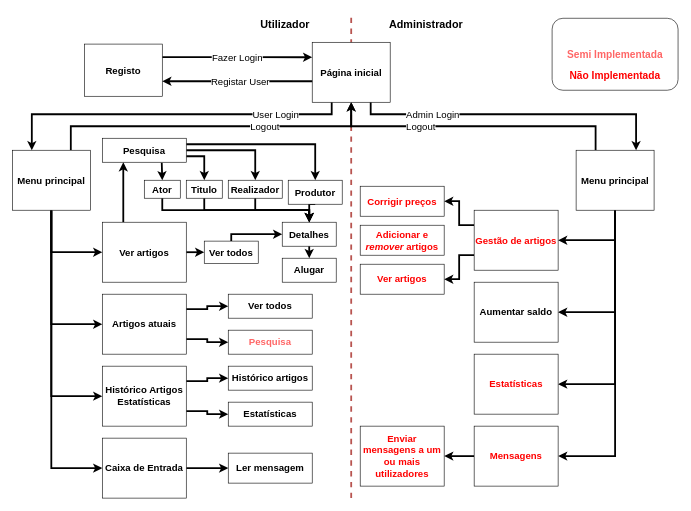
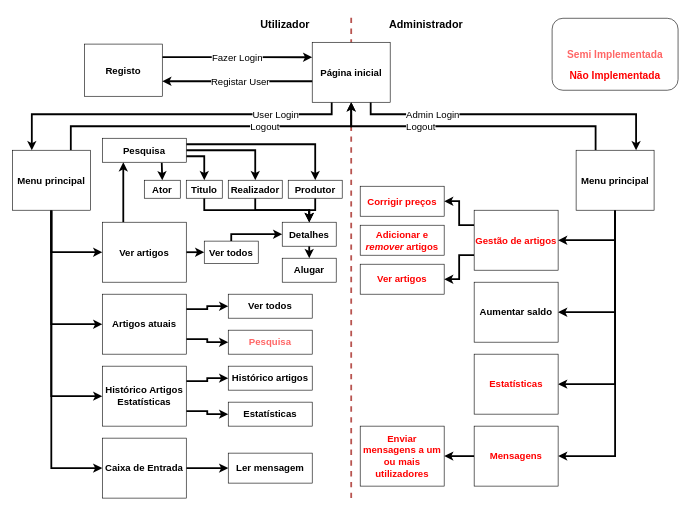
  <mxCell id="0" />
  <mxCell id="1" parent="0" />
  <mxCell id="2" value="" style="endArrow=none;dashed=1;html=1;strokeWidth=3;fillColor=#f8cecc;strokeColor=#b85450;" parent="1" edge="1"><mxGeometry width="50" height="50" relative="1" as="geometry"><mxPoint x="585" y="830" as="sourcePoint" /><mxPoint x="585" y="20" as="targetPoint" /></mxGeometry></mxCell>
  <mxCell id="3" style="edgeStyle=orthogonalEdgeStyle;rounded=0;orthogonalLoop=1;jettySize=auto;html=1;exitX=0.5;exitY=1;exitDx=0;exitDy=0;entryX=0;entryY=0.5;entryDx=0;entryDy=0;strokeWidth=3;" parent="1" source="9" target="25" edge="1"><mxGeometry relative="1" as="geometry" /></mxCell>
  <mxCell id="4" style="edgeStyle=orthogonalEdgeStyle;rounded=0;orthogonalLoop=1;jettySize=auto;html=1;exitX=0.5;exitY=1;exitDx=0;exitDy=0;entryX=0;entryY=0.5;entryDx=0;entryDy=0;strokeWidth=3;" parent="1" source="9" target="28" edge="1"><mxGeometry relative="1" as="geometry" /></mxCell>
  <mxCell id="5" style="edgeStyle=orthogonalEdgeStyle;rounded=0;orthogonalLoop=1;jettySize=auto;html=1;exitX=0.5;exitY=1;exitDx=0;exitDy=0;entryX=0;entryY=0.5;entryDx=0;entryDy=0;strokeWidth=3;" parent="1" source="9" target="31" edge="1"><mxGeometry relative="1" as="geometry" /></mxCell>
  <mxCell id="6" style="edgeStyle=orthogonalEdgeStyle;rounded=0;orthogonalLoop=1;jettySize=auto;html=1;exitX=0.5;exitY=1;exitDx=0;exitDy=0;entryX=0;entryY=0.5;entryDx=0;entryDy=0;strokeWidth=3;" parent="1" source="9" target="33" edge="1"><mxGeometry relative="1" as="geometry" /></mxCell>
  <mxCell id="7" style="edgeStyle=orthogonalEdgeStyle;rounded=0;orthogonalLoop=1;jettySize=auto;html=1;exitX=0.75;exitY=0;exitDx=0;exitDy=0;entryX=0.5;entryY=1;entryDx=0;entryDy=0;strokeWidth=3;" parent="1" source="9" target="19" edge="1"><mxGeometry relative="1" as="geometry"><Array as="points"><mxPoint x="118" y="210" /><mxPoint x="585" y="210" /></Array></mxGeometry></mxCell>
  <mxCell id="8" value="&lt;span style=&quot;font-size: 16px&quot;&gt;Logout&lt;/span&gt;" style="edgeLabel;html=1;align=center;verticalAlign=middle;resizable=0;points=[];" parent="7" vertex="1" connectable="0"><mxGeometry x="0.321" y="-3" relative="1" as="geometry"><mxPoint x="0.5" y="-3" as="offset" /></mxGeometry></mxCell>
  <mxCell id="9" value="&lt;font size=&quot;1&quot;&gt;&lt;b style=&quot;font-size: 16px&quot;&gt;Menu principal&lt;/b&gt;&lt;/font&gt;" style="rounded=0;whiteSpace=wrap;html=1;" parent="1" vertex="1"><mxGeometry x="20" y="250" width="130" height="100" as="geometry" /></mxCell>
  <mxCell id="10" style="edgeStyle=orthogonalEdgeStyle;rounded=0;orthogonalLoop=1;jettySize=auto;html=1;exitX=0.25;exitY=0;exitDx=0;exitDy=0;entryX=0.5;entryY=1;entryDx=0;entryDy=0;strokeWidth=3;" parent="1" source="16" target="19" edge="1"><mxGeometry relative="1" as="geometry" /></mxCell>
  <mxCell id="11" value="&lt;span style=&quot;font-size: 16px&quot;&gt;Logout&lt;/span&gt;" style="edgeLabel;html=1;align=center;verticalAlign=middle;resizable=0;points=[];" parent="10" vertex="1" connectable="0"><mxGeometry x="-0.159" relative="1" as="geometry"><mxPoint x="-127.5" as="offset" /></mxGeometry></mxCell>
  <mxCell id="12" style="edgeStyle=orthogonalEdgeStyle;rounded=0;orthogonalLoop=1;jettySize=auto;html=1;exitX=0.5;exitY=1;exitDx=0;exitDy=0;strokeWidth=3;" parent="1" source="16" target="38" edge="1"><mxGeometry relative="1" as="geometry" /></mxCell>
  <mxCell id="13" style="edgeStyle=orthogonalEdgeStyle;rounded=0;orthogonalLoop=1;jettySize=auto;html=1;exitX=0.5;exitY=1;exitDx=0;exitDy=0;entryX=1;entryY=0.5;entryDx=0;entryDy=0;strokeWidth=3;" parent="1" source="16" target="39" edge="1"><mxGeometry relative="1" as="geometry" /></mxCell>
  <mxCell id="14" style="edgeStyle=orthogonalEdgeStyle;rounded=0;orthogonalLoop=1;jettySize=auto;html=1;exitX=0.5;exitY=1;exitDx=0;exitDy=0;entryX=1;entryY=0.5;entryDx=0;entryDy=0;strokeWidth=3;" parent="1" source="16" target="40" edge="1"><mxGeometry relative="1" as="geometry" /></mxCell>
  <mxCell id="15" style="edgeStyle=orthogonalEdgeStyle;rounded=0;orthogonalLoop=1;jettySize=auto;html=1;exitX=0.5;exitY=1;exitDx=0;exitDy=0;entryX=1;entryY=0.5;entryDx=0;entryDy=0;strokeWidth=3;" parent="1" source="16" target="42" edge="1"><mxGeometry relative="1" as="geometry" /></mxCell>
  <mxCell id="16" value="&lt;b style=&quot;font-size: 16px&quot;&gt;Menu principal&lt;/b&gt;" style="rounded=0;whiteSpace=wrap;html=1;" parent="1" vertex="1"><mxGeometry x="960" y="250" width="130" height="100" as="geometry" /></mxCell>
  <mxCell id="17" value="&lt;font style=&quot;font-size: 16px ; line-height: 120%&quot;&gt;User&amp;nbsp;&lt;/font&gt;&lt;span style=&quot;font-size: 16px&quot;&gt;Login&lt;/span&gt;" style="edgeStyle=orthogonalEdgeStyle;rounded=0;orthogonalLoop=1;jettySize=auto;html=1;exitX=0.25;exitY=1;exitDx=0;exitDy=0;entryX=0.25;entryY=0;entryDx=0;entryDy=0;strokeWidth=3;" parent="1" source="19" target="9" edge="1"><mxGeometry x="-0.606" relative="1" as="geometry"><Array as="points"><mxPoint x="553" y="190" /><mxPoint x="53" y="190" /></Array><mxPoint as="offset" /></mxGeometry></mxCell>
  <mxCell id="18" value="&lt;font style=&quot;font-size: 16px&quot;&gt;Admin&amp;nbsp;&lt;/font&gt;&lt;span style=&quot;font-size: 16px&quot;&gt;Login&lt;/span&gt;" style="edgeStyle=orthogonalEdgeStyle;rounded=0;orthogonalLoop=1;jettySize=auto;html=1;exitX=0.75;exitY=1;exitDx=0;exitDy=0;strokeWidth=3;" parent="1" source="19" edge="1"><mxGeometry x="-0.531" relative="1" as="geometry"><mxPoint x="1060" y="250" as="targetPoint" /><Array as="points"><mxPoint x="618" y="190" /><mxPoint x="1060" y="190" /><mxPoint x="1060" y="250" /></Array><mxPoint as="offset" /></mxGeometry></mxCell>
  <mxCell id="19" value="&lt;font size=&quot;1&quot;&gt;&lt;b style=&quot;font-size: 16px&quot;&gt;Página inicial&lt;/b&gt;&lt;/font&gt;" style="rounded=0;whiteSpace=wrap;html=1;" parent="1" vertex="1"><mxGeometry x="520" y="70" width="130" height="100" as="geometry" /></mxCell>
  <mxCell id="20" value="&lt;font style=&quot;font-size: 16px&quot;&gt;Fazer Login&lt;/font&gt;" style="edgeStyle=orthogonalEdgeStyle;rounded=0;orthogonalLoop=1;jettySize=auto;html=1;exitX=1;exitY=0.25;exitDx=0;exitDy=0;entryX=0;entryY=0.25;entryDx=0;entryDy=0;strokeWidth=3;" parent="1" source="21" target="19" edge="1"><mxGeometry relative="1" as="geometry" /></mxCell>
  <mxCell id="21" value="&lt;font size=&quot;1&quot;&gt;&lt;b style=&quot;font-size: 16px&quot;&gt;Registo&lt;/b&gt;&lt;/font&gt;" style="rounded=0;whiteSpace=wrap;html=1;" parent="1" vertex="1"><mxGeometry x="140" y="73" width="130" height="87" as="geometry" /></mxCell>
  <mxCell id="22" value="&lt;font style=&quot;font-size: 16px&quot;&gt;Registar User&lt;/font&gt;" style="edgeStyle=orthogonalEdgeStyle;rounded=0;orthogonalLoop=1;jettySize=auto;html=1;strokeWidth=3;" parent="1" source="19" target="21" edge="1"><mxGeometry as="geometry"><Array as="points"><mxPoint x="470" y="135" /><mxPoint x="470" y="135" /></Array><mxPoint x="5" as="offset" /></mxGeometry></mxCell>
  <mxCell id="23" style="edgeStyle=orthogonalEdgeStyle;rounded=0;orthogonalLoop=1;jettySize=auto;html=1;exitX=0.25;exitY=0;exitDx=0;exitDy=0;entryX=0.25;entryY=1;entryDx=0;entryDy=0;strokeWidth=3;" edge="1" parent="1" source="25" target="61"><mxGeometry relative="1" as="geometry" /></mxCell>
  <mxCell id="24" style="edgeStyle=orthogonalEdgeStyle;rounded=0;orthogonalLoop=1;jettySize=auto;html=1;exitX=1;exitY=0.5;exitDx=0;exitDy=0;entryX=0;entryY=0.5;entryDx=0;entryDy=0;strokeWidth=3;" edge="1" parent="1" source="25" target="53"><mxGeometry relative="1" as="geometry" /></mxCell>
  <mxCell id="25" value="&lt;font size=&quot;1&quot;&gt;&lt;b style=&quot;font-size: 16px&quot;&gt;Ver artigos&lt;/b&gt;&lt;/font&gt;" style="rounded=0;whiteSpace=wrap;html=1;" parent="1" vertex="1"><mxGeometry x="170" y="370" width="140" height="100" as="geometry" /></mxCell>
  <mxCell id="26" style="edgeStyle=orthogonalEdgeStyle;rounded=0;orthogonalLoop=1;jettySize=auto;html=1;exitX=1;exitY=0.25;exitDx=0;exitDy=0;entryX=0;entryY=0.5;entryDx=0;entryDy=0;strokeWidth=3;" edge="1" parent="1" source="28" target="50"><mxGeometry relative="1" as="geometry" /></mxCell>
  <mxCell id="27" style="edgeStyle=orthogonalEdgeStyle;rounded=0;orthogonalLoop=1;jettySize=auto;html=1;exitX=1;exitY=0.75;exitDx=0;exitDy=0;entryX=0;entryY=0.5;entryDx=0;entryDy=0;strokeWidth=3;" edge="1" parent="1" source="28" target="51"><mxGeometry relative="1" as="geometry" /></mxCell>
  <mxCell id="28" value="&lt;font size=&quot;1&quot;&gt;&lt;b style=&quot;font-size: 16px&quot;&gt;Artigos atuais&lt;/b&gt;&lt;/font&gt;" style="rounded=0;whiteSpace=wrap;html=1;" parent="1" vertex="1"><mxGeometry x="170" y="490" width="140" height="100" as="geometry" /></mxCell>
  <mxCell id="29" style="edgeStyle=orthogonalEdgeStyle;rounded=0;orthogonalLoop=1;jettySize=auto;html=1;exitX=1;exitY=0.75;exitDx=0;exitDy=0;entryX=0;entryY=0.5;entryDx=0;entryDy=0;strokeWidth=3;" edge="1" parent="1" source="31" target="49"><mxGeometry relative="1" as="geometry" /></mxCell>
  <mxCell id="30" style="edgeStyle=orthogonalEdgeStyle;rounded=0;orthogonalLoop=1;jettySize=auto;html=1;exitX=1;exitY=0.25;exitDx=0;exitDy=0;entryX=0;entryY=0.5;entryDx=0;entryDy=0;strokeWidth=3;" edge="1" parent="1" source="31" target="48"><mxGeometry relative="1" as="geometry" /></mxCell>
  <mxCell id="31" value="&lt;b style=&quot;font-size: 16px&quot;&gt;Histórico Artigos&lt;br&gt;Estatísticas&lt;br&gt;&lt;/b&gt;" style="rounded=0;whiteSpace=wrap;html=1;" parent="1" vertex="1"><mxGeometry x="170" y="610" width="140" height="100" as="geometry" /></mxCell>
  <mxCell id="32" style="edgeStyle=orthogonalEdgeStyle;rounded=0;orthogonalLoop=1;jettySize=auto;html=1;exitX=1;exitY=0.5;exitDx=0;exitDy=0;entryX=0;entryY=0.5;entryDx=0;entryDy=0;strokeWidth=3;" parent="1" source="33" target="47" edge="1"><mxGeometry relative="1" as="geometry" /></mxCell>
  <mxCell id="33" value="&lt;span style=&quot;font-size: 16px&quot;&gt;&lt;b&gt;Caixa de Entrada&lt;/b&gt;&lt;/span&gt;" style="rounded=0;whiteSpace=wrap;html=1;" parent="1" vertex="1"><mxGeometry x="170" y="730" width="140" height="100" as="geometry" /></mxCell>
  <mxCell id="34" value="&lt;b&gt;&lt;font style=&quot;font-size: 18px;&quot;&gt;Utilizador&lt;/font&gt;&lt;/b&gt;" style="text;html=1;strokeColor=none;fillColor=none;align=center;verticalAlign=middle;whiteSpace=wrap;rounded=0;labelBackgroundColor=none;" parent="1" vertex="1"><mxGeometry x="430" y="20" width="90" height="40" as="geometry" /></mxCell>
  <mxCell id="35" value="&lt;b&gt;&lt;font style=&quot;font-size: 18px&quot;&gt;Administrador&lt;/font&gt;&lt;/b&gt;" style="text;html=1;strokeColor=none;fillColor=none;align=center;verticalAlign=middle;whiteSpace=wrap;rounded=0;labelBackgroundColor=none;" parent="1" vertex="1"><mxGeometry x="650" y="20" width="120" height="40" as="geometry" /></mxCell>
  <mxCell id="36" value="" style="edgeStyle=orthogonalEdgeStyle;rounded=0;orthogonalLoop=1;jettySize=auto;html=1;strokeWidth=3;exitX=0;exitY=0.25;exitDx=0;exitDy=0;" parent="1" source="38" target="43" edge="1"><mxGeometry relative="1" as="geometry" /></mxCell>
  <mxCell id="37" style="edgeStyle=orthogonalEdgeStyle;rounded=0;orthogonalLoop=1;jettySize=auto;html=1;exitX=0;exitY=0.75;exitDx=0;exitDy=0;entryX=1;entryY=0.5;entryDx=0;entryDy=0;strokeWidth=3;" parent="1" source="38" target="45" edge="1"><mxGeometry relative="1" as="geometry" /></mxCell>
  <mxCell id="38" value="&lt;span style=&quot;font-size: 16px&quot;&gt;&lt;b&gt;Gestão de artigos&lt;/b&gt;&lt;/span&gt;" style="rounded=0;whiteSpace=wrap;html=1;fontColor=#FF0000;" parent="1" vertex="1"><mxGeometry x="790" y="350" width="140" height="100" as="geometry" /></mxCell>
  <mxCell id="39" value="&lt;span style=&quot;font-size: 16px&quot;&gt;&lt;b&gt;Aumentar saldo&lt;/b&gt;&lt;/span&gt;" style="rounded=0;whiteSpace=wrap;html=1;" parent="1" vertex="1"><mxGeometry x="790" y="470" width="140" height="100" as="geometry" /></mxCell>
  <mxCell id="40" value="&lt;b style=&quot;font-size: 16px&quot;&gt;Estatísticas&lt;/b&gt;" style="rounded=0;whiteSpace=wrap;html=1;fontColor=#FF0000;" parent="1" vertex="1"><mxGeometry x="790" y="590" width="140" height="100" as="geometry" /></mxCell>
  <mxCell id="41" value="" style="edgeStyle=orthogonalEdgeStyle;rounded=0;orthogonalLoop=1;jettySize=auto;html=1;strokeWidth=3;" parent="1" source="42" target="46" edge="1"><mxGeometry relative="1" as="geometry" /></mxCell>
  <mxCell id="42" value="&lt;b style=&quot;font-size: 16px&quot;&gt;Mensagens&lt;/b&gt;" style="rounded=0;whiteSpace=wrap;html=1;fontColor=#FF0000;" parent="1" vertex="1"><mxGeometry x="790" y="710" width="140" height="100" as="geometry" /></mxCell>
  <mxCell id="43" value="&lt;font size=&quot;1&quot;&gt;&lt;b style=&quot;font-size: 16px&quot;&gt;Corrigir preços&lt;/b&gt;&lt;/font&gt;" style="rounded=0;whiteSpace=wrap;html=1;fontColor=#FF0000;" parent="1" vertex="1"><mxGeometry x="600" y="310" width="140" height="50" as="geometry" /></mxCell>
  <mxCell id="44" value="&lt;font size=&quot;1&quot;&gt;&lt;b style=&quot;font-size: 16px&quot;&gt;Adicionar e &lt;i&gt;remover &lt;/i&gt;artigos&lt;/b&gt;&lt;/font&gt;" style="rounded=0;whiteSpace=wrap;html=1;fontColor=#FF0000;" parent="1" vertex="1"><mxGeometry x="600" y="375" width="140" height="50" as="geometry" /></mxCell>
  <mxCell id="45" value="&lt;font size=&quot;1&quot;&gt;&lt;b style=&quot;font-size: 16px&quot;&gt;Ver artigos&lt;/b&gt;&lt;/font&gt;" style="rounded=0;whiteSpace=wrap;html=1;fontColor=#FF0000;" parent="1" vertex="1"><mxGeometry x="600" y="440" width="140" height="50" as="geometry" /></mxCell>
  <mxCell id="46" value="&lt;b style=&quot;font-size: 16px&quot;&gt;Enviar mensagens a um ou mais utilizadores&lt;/b&gt;" style="rounded=0;whiteSpace=wrap;html=1;fontColor=#FF0000;" parent="1" vertex="1"><mxGeometry x="600" y="710" width="140" height="100" as="geometry" /></mxCell>
  <mxCell id="47" value="&lt;b style=&quot;font-size: 16px&quot;&gt;Ler mensagem&lt;/b&gt;" style="rounded=0;whiteSpace=wrap;html=1;" parent="1" vertex="1"><mxGeometry x="380" y="755" width="140" height="50" as="geometry" /></mxCell>
  <mxCell id="48" value="&lt;b style=&quot;font-size: 16px&quot;&gt;Histórico artigos&lt;/b&gt;" style="rounded=0;whiteSpace=wrap;html=1;" vertex="1" parent="1"><mxGeometry x="380" y="610" width="140" height="40" as="geometry" /></mxCell>
  <mxCell id="49" value="&lt;b style=&quot;font-size: 16px&quot;&gt;Estatísticas&lt;/b&gt;" style="rounded=0;whiteSpace=wrap;html=1;" vertex="1" parent="1"><mxGeometry x="380" y="670" width="140" height="40" as="geometry" /></mxCell>
  <mxCell id="50" value="&lt;b style=&quot;font-size: 16px&quot;&gt;Ver todos&lt;/b&gt;" style="rounded=0;whiteSpace=wrap;html=1;" vertex="1" parent="1"><mxGeometry x="380" y="490" width="140" height="40" as="geometry" /></mxCell>
  <mxCell id="51" value="&lt;b style=&quot;font-size: 16px&quot;&gt;Pesquisa&lt;/b&gt;" style="rounded=0;whiteSpace=wrap;html=1;fontColor=#FF6666;" vertex="1" parent="1"><mxGeometry x="380" y="550" width="140" height="40" as="geometry" /></mxCell>
  <mxCell id="52" style="edgeStyle=orthogonalEdgeStyle;rounded=0;orthogonalLoop=1;jettySize=auto;html=1;exitX=0.5;exitY=0;exitDx=0;exitDy=0;entryX=0;entryY=0.5;entryDx=0;entryDy=0;strokeWidth=3;" edge="1" parent="1" source="53" target="55"><mxGeometry relative="1" as="geometry"><Array as="points"><mxPoint x="385" y="390" /></Array></mxGeometry></mxCell>
  <mxCell id="53" value="&lt;b style=&quot;font-size: 16px&quot;&gt;Ver todos&lt;/b&gt;" style="rounded=0;whiteSpace=wrap;html=1;" vertex="1" parent="1"><mxGeometry x="340" y="401.5" width="90" height="37" as="geometry" /></mxCell>
  <mxCell id="54" style="edgeStyle=orthogonalEdgeStyle;rounded=0;orthogonalLoop=1;jettySize=auto;html=1;exitX=0.5;exitY=1;exitDx=0;exitDy=0;entryX=0.5;entryY=0;entryDx=0;entryDy=0;strokeWidth=3;" edge="1" parent="1" source="55" target="56"><mxGeometry relative="1" as="geometry" /></mxCell>
  <mxCell id="55" value="&lt;b style=&quot;font-size: 16px&quot;&gt;Detalhes&lt;br&gt;&lt;/b&gt;" style="rounded=0;whiteSpace=wrap;html=1;" vertex="1" parent="1"><mxGeometry x="470" y="370" width="90" height="40" as="geometry" /></mxCell>
  <mxCell id="56" value="&lt;b style=&quot;font-size: 16px&quot;&gt;Alugar&lt;/b&gt;" style="rounded=0;whiteSpace=wrap;html=1;" vertex="1" parent="1"><mxGeometry x="470" y="430" width="90" height="40" as="geometry" /></mxCell>
  <mxCell id="57" style="edgeStyle=orthogonalEdgeStyle;rounded=0;orthogonalLoop=1;jettySize=auto;html=1;exitX=0.708;exitY=1.018;exitDx=0;exitDy=0;entryX=0.5;entryY=0;entryDx=0;entryDy=0;strokeWidth=3;exitPerimeter=0;" edge="1" parent="1" source="61" target="69"><mxGeometry relative="1" as="geometry" /></mxCell>
  <mxCell id="58" style="edgeStyle=orthogonalEdgeStyle;rounded=0;orthogonalLoop=1;jettySize=auto;html=1;exitX=1;exitY=0.75;exitDx=0;exitDy=0;entryX=0.5;entryY=0;entryDx=0;entryDy=0;strokeWidth=3;" edge="1" parent="1" source="61" target="63"><mxGeometry relative="1" as="geometry" /></mxCell>
  <mxCell id="59" style="edgeStyle=orthogonalEdgeStyle;rounded=0;orthogonalLoop=1;jettySize=auto;html=1;exitX=1;exitY=0.5;exitDx=0;exitDy=0;entryX=0.5;entryY=0;entryDx=0;entryDy=0;strokeWidth=3;" edge="1" parent="1" source="61" target="65"><mxGeometry relative="1" as="geometry" /></mxCell>
  <mxCell id="60" style="edgeStyle=orthogonalEdgeStyle;rounded=0;orthogonalLoop=1;jettySize=auto;html=1;exitX=1;exitY=0.25;exitDx=0;exitDy=0;entryX=0.5;entryY=0;entryDx=0;entryDy=0;strokeWidth=3;" edge="1" parent="1" source="61" target="67"><mxGeometry relative="1" as="geometry" /></mxCell>
  <mxCell id="61" value="&lt;b style=&quot;font-size: 16px&quot;&gt;Pesquisa&lt;/b&gt;" style="rounded=0;whiteSpace=wrap;html=1;" vertex="1" parent="1"><mxGeometry x="170" y="230" width="140" height="40" as="geometry" /></mxCell>
  <mxCell id="62" style="edgeStyle=orthogonalEdgeStyle;rounded=0;orthogonalLoop=1;jettySize=auto;html=1;exitX=0.5;exitY=1;exitDx=0;exitDy=0;strokeWidth=3;" edge="1" parent="1" source="63" target="55"><mxGeometry relative="1" as="geometry" /></mxCell>
  <mxCell id="63" value="&lt;b style=&quot;font-size: 16px&quot;&gt;Titulo&lt;/b&gt;" style="rounded=0;whiteSpace=wrap;html=1;" vertex="1" parent="1"><mxGeometry x="310" y="300" width="60" height="30" as="geometry" /></mxCell>
  <mxCell id="64" style="edgeStyle=orthogonalEdgeStyle;rounded=0;orthogonalLoop=1;jettySize=auto;html=1;exitX=0.5;exitY=1;exitDx=0;exitDy=0;entryX=0.5;entryY=0;entryDx=0;entryDy=0;strokeWidth=3;" edge="1" parent="1" source="65" target="55"><mxGeometry relative="1" as="geometry" /></mxCell>
  <mxCell id="65" value="&lt;b style=&quot;font-size: 16px&quot;&gt;Realizador&lt;/b&gt;" style="rounded=0;whiteSpace=wrap;html=1;" vertex="1" parent="1"><mxGeometry x="380" y="300" width="90" height="30" as="geometry" /></mxCell>
  <mxCell id="66" style="edgeStyle=orthogonalEdgeStyle;rounded=0;orthogonalLoop=1;jettySize=auto;html=1;exitX=0.5;exitY=1;exitDx=0;exitDy=0;entryX=0.5;entryY=0;entryDx=0;entryDy=0;strokeWidth=3;" edge="1" parent="1" source="67" target="55"><mxGeometry relative="1" as="geometry" /></mxCell>
- <mxCell id="67" value="&lt;b style=&quot;font-size: 16px&quot;&gt;Produtor&lt;/b&gt;" style="rounded=0;whiteSpace=wrap;html=1;" vertex="1" parent="1"><mxGeometry x="480" y="300" width="90" height="40" as="geometry" /></mxCell>
- <mxCell id="68" style="edgeStyle=orthogonalEdgeStyle;rounded=0;orthogonalLoop=1;jettySize=auto;html=1;exitX=0.5;exitY=1;exitDx=0;exitDy=0;strokeWidth=3;entryX=0.5;entryY=0;entryDx=0;entryDy=0;" edge="1" parent="1" source="69" target="55"><mxGeometry relative="1" as="geometry"><mxPoint x="440" y="370" as="targetPoint" /></mxGeometry></mxCell>
+ <mxCell id="67" value="&lt;b style=&quot;font-size: 16px&quot;&gt;Produtor&lt;/b&gt;" style="rounded=0;whiteSpace=wrap;html=1;" vertex="1" parent="1"><mxGeometry x="480" y="300" width="90" height="30" as="geometry" /></mxCell>
  <mxCell id="69" value="&lt;b style=&quot;font-size: 16px&quot;&gt;Ator&lt;/b&gt;" style="rounded=0;whiteSpace=wrap;html=1;" vertex="1" parent="1"><mxGeometry x="240" y="300" width="60" height="30" as="geometry" /></mxCell>
  <mxCell id="70" value="" style="rounded=1;whiteSpace=wrap;html=1;fontColor=#FF6666;" vertex="1" parent="1"><mxGeometry x="920" y="30" width="210" height="120" as="geometry" /></mxCell>
  <mxCell id="71" value="&lt;b&gt;&lt;font style=&quot;font-size: 17px&quot;&gt;Semi&amp;nbsp;&lt;/font&gt;&lt;/b&gt;&lt;b&gt;&lt;font style=&quot;font-size: 17px&quot;&gt;Implementada&lt;/font&gt;&lt;/b&gt;" style="text;html=1;strokeColor=none;fillColor=none;align=center;verticalAlign=middle;whiteSpace=wrap;rounded=0;fontColor=#FF6666;fontSize=18;" vertex="1" parent="1"><mxGeometry x="920" y="75" width="210" height="30" as="geometry" /></mxCell>
  <mxCell id="72" value="&lt;font color=&quot;#ff0000&quot;&gt;&lt;b&gt;&lt;font style=&quot;font-size: 17px&quot;&gt;Não&amp;nbsp;&lt;/font&gt;&lt;/b&gt;&lt;b&gt;&lt;font style=&quot;font-size: 17px&quot;&gt;Implementada&lt;/font&gt;&lt;/b&gt;&lt;/font&gt;" style="text;html=1;strokeColor=none;fillColor=none;align=center;verticalAlign=middle;whiteSpace=wrap;rounded=0;fontColor=#FF6666;fontSize=18;" vertex="1" parent="1"><mxGeometry x="920" y="110" width="210" height="30" as="geometry" /></mxCell>
  <mxCell id="73" value="&lt;b&gt;&lt;font style=&quot;font-size: 17px&quot; color=&quot;#ffffff&quot;&gt;Implementada&lt;/font&gt;&lt;/b&gt;" style="text;html=1;strokeColor=none;fillColor=none;align=center;verticalAlign=middle;whiteSpace=wrap;rounded=0;fontColor=#FF6666;fontSize=18;" vertex="1" parent="1"><mxGeometry x="920" y="40" width="210" height="30" as="geometry" /></mxCell>
